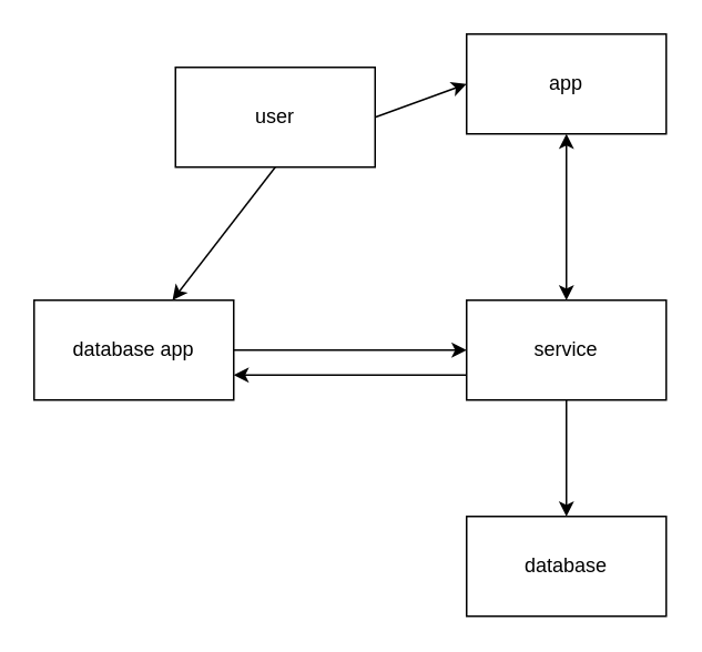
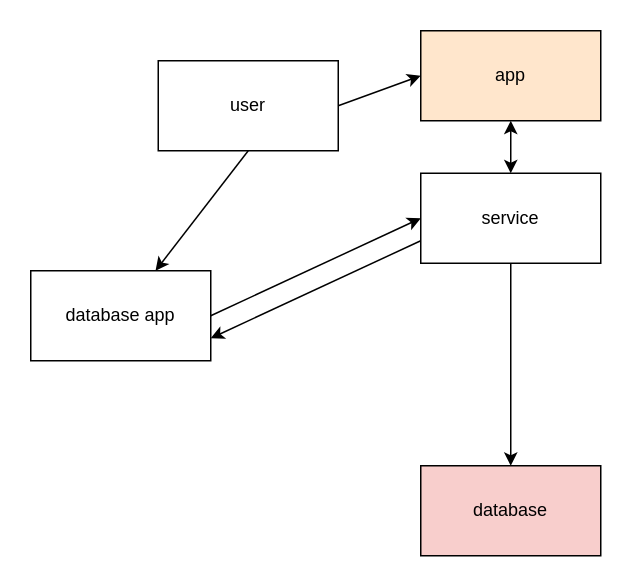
  <mxCell id="0" />
  <mxCell id="1" parent="0" />
  <mxCell id="2" value="user" style="rounded=0;whiteSpace=wrap;html=1;" vertex="1" parent="1"><mxGeometry x="105" y="40" width="120" height="60" as="geometry" /></mxCell>
- <mxCell id="3" value="app" style="rounded=0;whiteSpace=wrap;html=1;" vertex="1" parent="1"><mxGeometry x="280" y="20" width="120" height="60" as="geometry" /></mxCell>
+ <mxCell id="3" value="app" style="rounded=0;whiteSpace=wrap;html=1;fillColor=#ffe6cc;" vertex="1" parent="1"><mxGeometry x="280" y="20" width="120" height="60" as="geometry" /></mxCell>
  <mxCell id="4" value="database app" style="rounded=0;whiteSpace=wrap;html=1;" vertex="1" parent="1"><mxGeometry x="20" y="180" width="120" height="60" as="geometry" /></mxCell>
- <mxCell id="5" value="service" style="rounded=0;whiteSpace=wrap;html=1;" vertex="1" parent="1"><mxGeometry x="280" y="180" width="120" height="60" as="geometry" /></mxCell>
- <mxCell id="6" value="database" style="rounded=0;whiteSpace=wrap;html=1;" vertex="1" parent="1"><mxGeometry x="280" y="310" width="120" height="60" as="geometry" /></mxCell>
+ <mxCell id="5" value="service" style="rounded=0;whiteSpace=wrap;html=1;" vertex="1" parent="1"><mxGeometry x="280" y="115" width="120" height="60" as="geometry" /></mxCell>
+ <mxCell id="6" value="database" style="rounded=0;whiteSpace=wrap;html=1;fillColor=#f8cecc;" vertex="1" parent="1"><mxGeometry x="280" y="310" width="120" height="60" as="geometry" /></mxCell>
  <mxCell id="7" value="" style="endArrow=classic;startArrow=classic;html=1;rounded=0;entryX=0.5;entryY=0;entryDx=0;entryDy=0;" edge="1" parent="1" source="3" target="5"><mxGeometry width="50" height="50" relative="1" as="geometry"><mxPoint x="290" y="360" as="sourcePoint" /><mxPoint x="340" y="310" as="targetPoint" /><Array as="points" /></mxGeometry></mxCell>
  <mxCell id="8" value="" style="endArrow=classic;html=1;rounded=0;exitX=1;exitY=0.5;exitDx=0;exitDy=0;entryX=0;entryY=0.5;entryDx=0;entryDy=0;" edge="1" parent="1" source="2" target="3"><mxGeometry width="50" height="50" relative="1" as="geometry"><mxPoint x="180" y="130" as="sourcePoint" /><mxPoint x="230" y="80" as="targetPoint" /></mxGeometry></mxCell>
  <mxCell id="9" value="" style="endArrow=classic;html=1;rounded=0;exitX=0.5;exitY=1;exitDx=0;exitDy=0;" edge="1" parent="1" source="2" target="4"><mxGeometry width="50" height="50" relative="1" as="geometry"><mxPoint x="290" y="360" as="sourcePoint" /><mxPoint x="340" y="310" as="targetPoint" /></mxGeometry></mxCell>
  <mxCell id="10" value="" style="endArrow=classic;html=1;rounded=0;exitX=0.5;exitY=1;exitDx=0;exitDy=0;" edge="1" parent="1" source="5"><mxGeometry width="50" height="50" relative="1" as="geometry"><mxPoint x="290" y="360" as="sourcePoint" /><mxPoint x="340" y="310" as="targetPoint" /></mxGeometry></mxCell>
  <mxCell id="11" value="" style="endArrow=classic;html=1;rounded=0;exitX=1;exitY=0.5;exitDx=0;exitDy=0;entryX=0;entryY=0.5;entryDx=0;entryDy=0;" edge="1" parent="1" source="4" target="5"><mxGeometry width="50" height="50" relative="1" as="geometry"><mxPoint x="290" y="360" as="sourcePoint" /><mxPoint x="340" y="310" as="targetPoint" /></mxGeometry></mxCell>
  <mxCell id="12" value="" style="endArrow=classic;html=1;rounded=0;entryX=1;entryY=0.75;entryDx=0;entryDy=0;exitX=0;exitY=0.75;exitDx=0;exitDy=0;" edge="1" parent="1" source="5" target="4"><mxGeometry width="50" height="50" relative="1" as="geometry"><mxPoint x="180" y="250" as="sourcePoint" /><mxPoint x="340" y="310" as="targetPoint" /></mxGeometry></mxCell>
